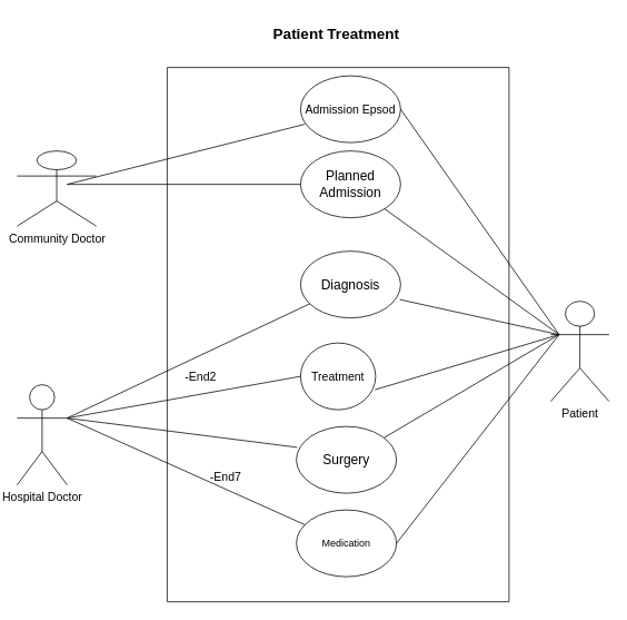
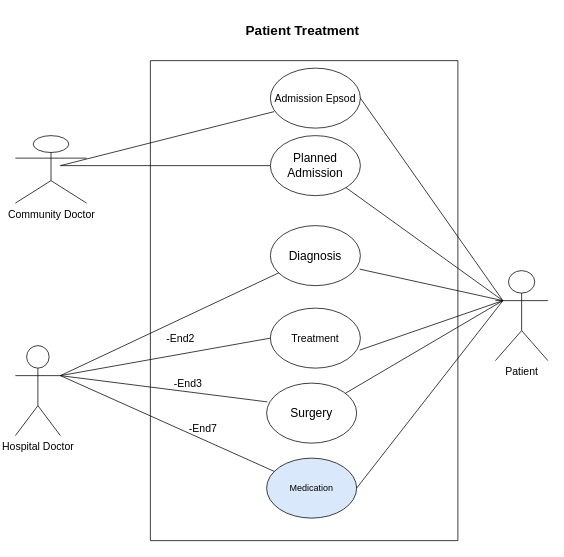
  <mxCell id="0" />
  <mxCell id="1" parent="0" />
  <mxCell id="2" value="" style="swimlane;startSize=0;" vertex="1" parent="1"><mxGeometry x="200" y="80" width="410" height="640" as="geometry" /></mxCell>
  <mxCell id="3" value="&lt;font style=&quot;font-size: 14px;&quot;&gt;Admission &lt;/font&gt;&lt;font style=&quot;font-size: 14px;&quot;&gt;Epsod&lt;/font&gt;" style="ellipse;whiteSpace=wrap;html=1;" vertex="1" parent="2"><mxGeometry x="160" y="10" width="120" height="80" as="geometry" /></mxCell>
- <mxCell id="4" value="Medication" style="ellipse;whiteSpace=wrap;html=1;" vertex="1" parent="2"><mxGeometry x="155" y="530" width="120" height="80" as="geometry" /></mxCell>
+ <mxCell id="4" value="Medication" style="ellipse;whiteSpace=wrap;html=1;fillColor=#dae8fc;" vertex="1" parent="2"><mxGeometry x="155" y="530" width="120" height="80" as="geometry" /></mxCell>
  <mxCell id="5" value="&lt;font size=&quot;3&quot;&gt;Surgery&lt;/font&gt;" style="ellipse;whiteSpace=wrap;html=1;" vertex="1" parent="2"><mxGeometry x="155" y="430" width="120" height="80" as="geometry" /></mxCell>
  <mxCell id="6" value="&lt;font size=&quot;3&quot;&gt;Planned Admission&lt;/font&gt;" style="ellipse;whiteSpace=wrap;html=1;" vertex="1" parent="2"><mxGeometry x="160" y="100" width="120" height="80" as="geometry" /></mxCell>
  <mxCell id="7" value="&lt;font size=&quot;3&quot;&gt;Diagnosis&lt;/font&gt;" style="ellipse;whiteSpace=wrap;html=1;" vertex="1" parent="2"><mxGeometry x="160" y="220" width="120" height="80" as="geometry" /></mxCell>
- <mxCell id="8" value="&lt;font style=&quot;font-size: 14px;&quot;&gt;Treatment&lt;/font&gt;" style="ellipse;whiteSpace=wrap;html=1;" vertex="1" parent="2"><mxGeometry x="160" y="330" width="90" height="80" as="geometry" /></mxCell>
+ <mxCell id="8" value="&lt;font style=&quot;font-size: 14px;&quot;&gt;Treatment&lt;/font&gt;" style="ellipse;whiteSpace=wrap;html=1;" vertex="1" parent="2"><mxGeometry x="160" y="330" width="120" height="80" as="geometry" /></mxCell>
  <mxCell id="9" value="" style="endArrow=none;html=1;rounded=0;entryX=0.042;entryY=0.725;entryDx=0;entryDy=0;entryPerimeter=0;" edge="1" parent="2" source="6" target="3"><mxGeometry width="50" height="50" relative="1" as="geometry"><mxPoint x="100" y="400" as="sourcePoint" /><mxPoint x="150" y="350" as="targetPoint" /><Array as="points"><mxPoint x="-120" y="140" /></Array></mxGeometry></mxCell>
  <mxCell id="10" value="" style="endArrow=none;html=1;rounded=0;exitX=0.008;exitY=0.313;exitDx=0;exitDy=0;exitPerimeter=0;entryX=0;entryY=0.5;entryDx=0;entryDy=0;" edge="1" parent="2" source="5" target="8"><mxGeometry width="50" height="50" relative="1" as="geometry"><mxPoint x="100" y="400" as="sourcePoint" /><mxPoint x="150" y="350" as="targetPoint" /><Array as="points"><mxPoint x="-120" y="420" /></Array></mxGeometry></mxCell>
  <mxCell id="11" value="" style="endArrow=none;html=1;rounded=0;" edge="1" parent="2" source="4" target="7"><mxGeometry width="50" height="50" relative="1" as="geometry"><mxPoint x="100" y="400" as="sourcePoint" /><mxPoint x="150" y="350" as="targetPoint" /><Array as="points"><mxPoint x="-120" y="420" /></Array></mxGeometry></mxCell>
  <mxCell id="12" value="" style="endArrow=none;html=1;rounded=0;fontSize=14;entryX=1;entryY=0.5;entryDx=0;entryDy=0;" edge="1" parent="2" source="6" target="3"><mxGeometry width="50" height="50" relative="1" as="geometry"><mxPoint x="100" y="380" as="sourcePoint" /><mxPoint x="150" y="330" as="targetPoint" /><Array as="points"><mxPoint x="470" y="320" /></Array></mxGeometry></mxCell>
  <mxCell id="13" value="" style="endArrow=none;html=1;rounded=0;fontSize=14;entryX=0.992;entryY=0.725;entryDx=0;entryDy=0;entryPerimeter=0;exitX=0.992;exitY=0.7;exitDx=0;exitDy=0;exitPerimeter=0;" edge="1" parent="2" source="8" target="7"><mxGeometry width="50" height="50" relative="1" as="geometry"><mxPoint x="100" y="380" as="sourcePoint" /><mxPoint x="150" y="330" as="targetPoint" /><Array as="points"><mxPoint x="470" y="320" /></Array></mxGeometry></mxCell>
  <mxCell id="14" value="" style="endArrow=none;html=1;rounded=0;fontSize=14;exitX=1;exitY=0.5;exitDx=0;exitDy=0;" edge="1" parent="2" source="4" target="5"><mxGeometry width="50" height="50" relative="1" as="geometry"><mxPoint x="100" y="380" as="sourcePoint" /><mxPoint x="150" y="330" as="targetPoint" /><Array as="points"><mxPoint x="470" y="320" /></Array></mxGeometry></mxCell>
  <mxCell id="15" value="&lt;font style=&quot;font-size: 14px;&quot;&gt;Community Doctor&lt;/font&gt;" style="shape=umlActor;verticalLabelPosition=bottom;verticalAlign=top;html=1;outlineConnect=0;" vertex="1" parent="1"><mxGeometry x="20" y="180" width="95" height="90" as="geometry" /></mxCell>
  <mxCell id="16" value="&lt;font style=&quot;font-size: 14px;&quot;&gt;Patient&lt;/font&gt;" style="shape=umlActor;verticalLabelPosition=bottom;verticalAlign=top;html=1;outlineConnect=0;" vertex="1" parent="1"><mxGeometry x="660" y="360" width="70" height="120" as="geometry" /></mxCell>
  <mxCell id="17" value="&lt;font style=&quot;font-size: 14px;&quot;&gt;Hospital Doctor&lt;/font&gt;" style="shape=umlActor;verticalLabelPosition=bottom;verticalAlign=top;html=1;outlineConnect=0;" vertex="1" parent="1"><mxGeometry x="20" y="460" width="60" height="120" as="geometry" /></mxCell>
  <mxCell id="18" value="-End7" style="text;html=1;align=center;verticalAlign=middle;resizable=0;points=[];autosize=1;strokeColor=none;fillColor=none;fontSize=14;" vertex="1" parent="1"><mxGeometry x="240" y="555" width="60" height="30" as="geometry" /></mxCell>
+ <mxCell id="19" value="-End3" style="text;html=1;align=center;verticalAlign=middle;resizable=0;points=[];autosize=1;strokeColor=none;fillColor=none;fontSize=14;" vertex="1" parent="1"><mxGeometry x="220" y="495" width="60" height="30" as="geometry" /></mxCell>
  <mxCell id="20" value="-End2" style="text;html=1;align=center;verticalAlign=middle;resizable=0;points=[];autosize=1;strokeColor=none;fillColor=none;fontSize=14;" vertex="1" parent="1"><mxGeometry x="210" y="435" width="60" height="30" as="geometry" /></mxCell>
  <mxCell id="21" value="&lt;font style=&quot;font-size: 18px;&quot;&gt;&lt;b&gt;Patient Treatment&amp;nbsp;&lt;/b&gt;&lt;/font&gt;" style="text;html=1;align=center;verticalAlign=middle;resizable=0;points=[];autosize=1;strokeColor=none;fillColor=none;fontSize=14;" vertex="1" parent="1"><mxGeometry x="315" y="20" width="180" height="40" as="geometry" /></mxCell>
